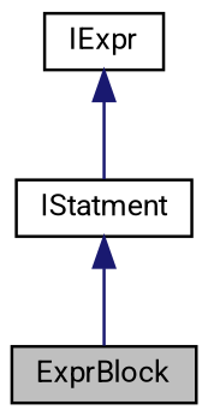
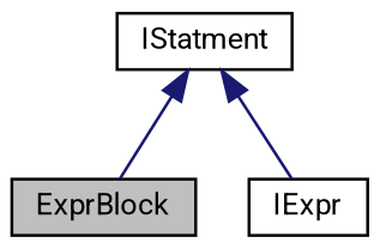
  digraph {
    fontname=Roboto
    node [color=black fillcolor=white fontname=Roboto fontsize=10 shape=record style=filled]
    edge [color=midnightblue dir=back fontname=Roboto fontsize=10 labelfontname=Helvetica labelfontsize=10 style=solid]
    n1 [fillcolor=grey75 fontcolor=black height=0.2 label=ExprBlock width=0.4]
    n2 [height=0.2 label=IExpr width=0.4]
    n3 [height=0.2 label=IStatment width=0.4]
    n3 -> n1
-   n2 -> n3
+   n3 -> n2
  }
